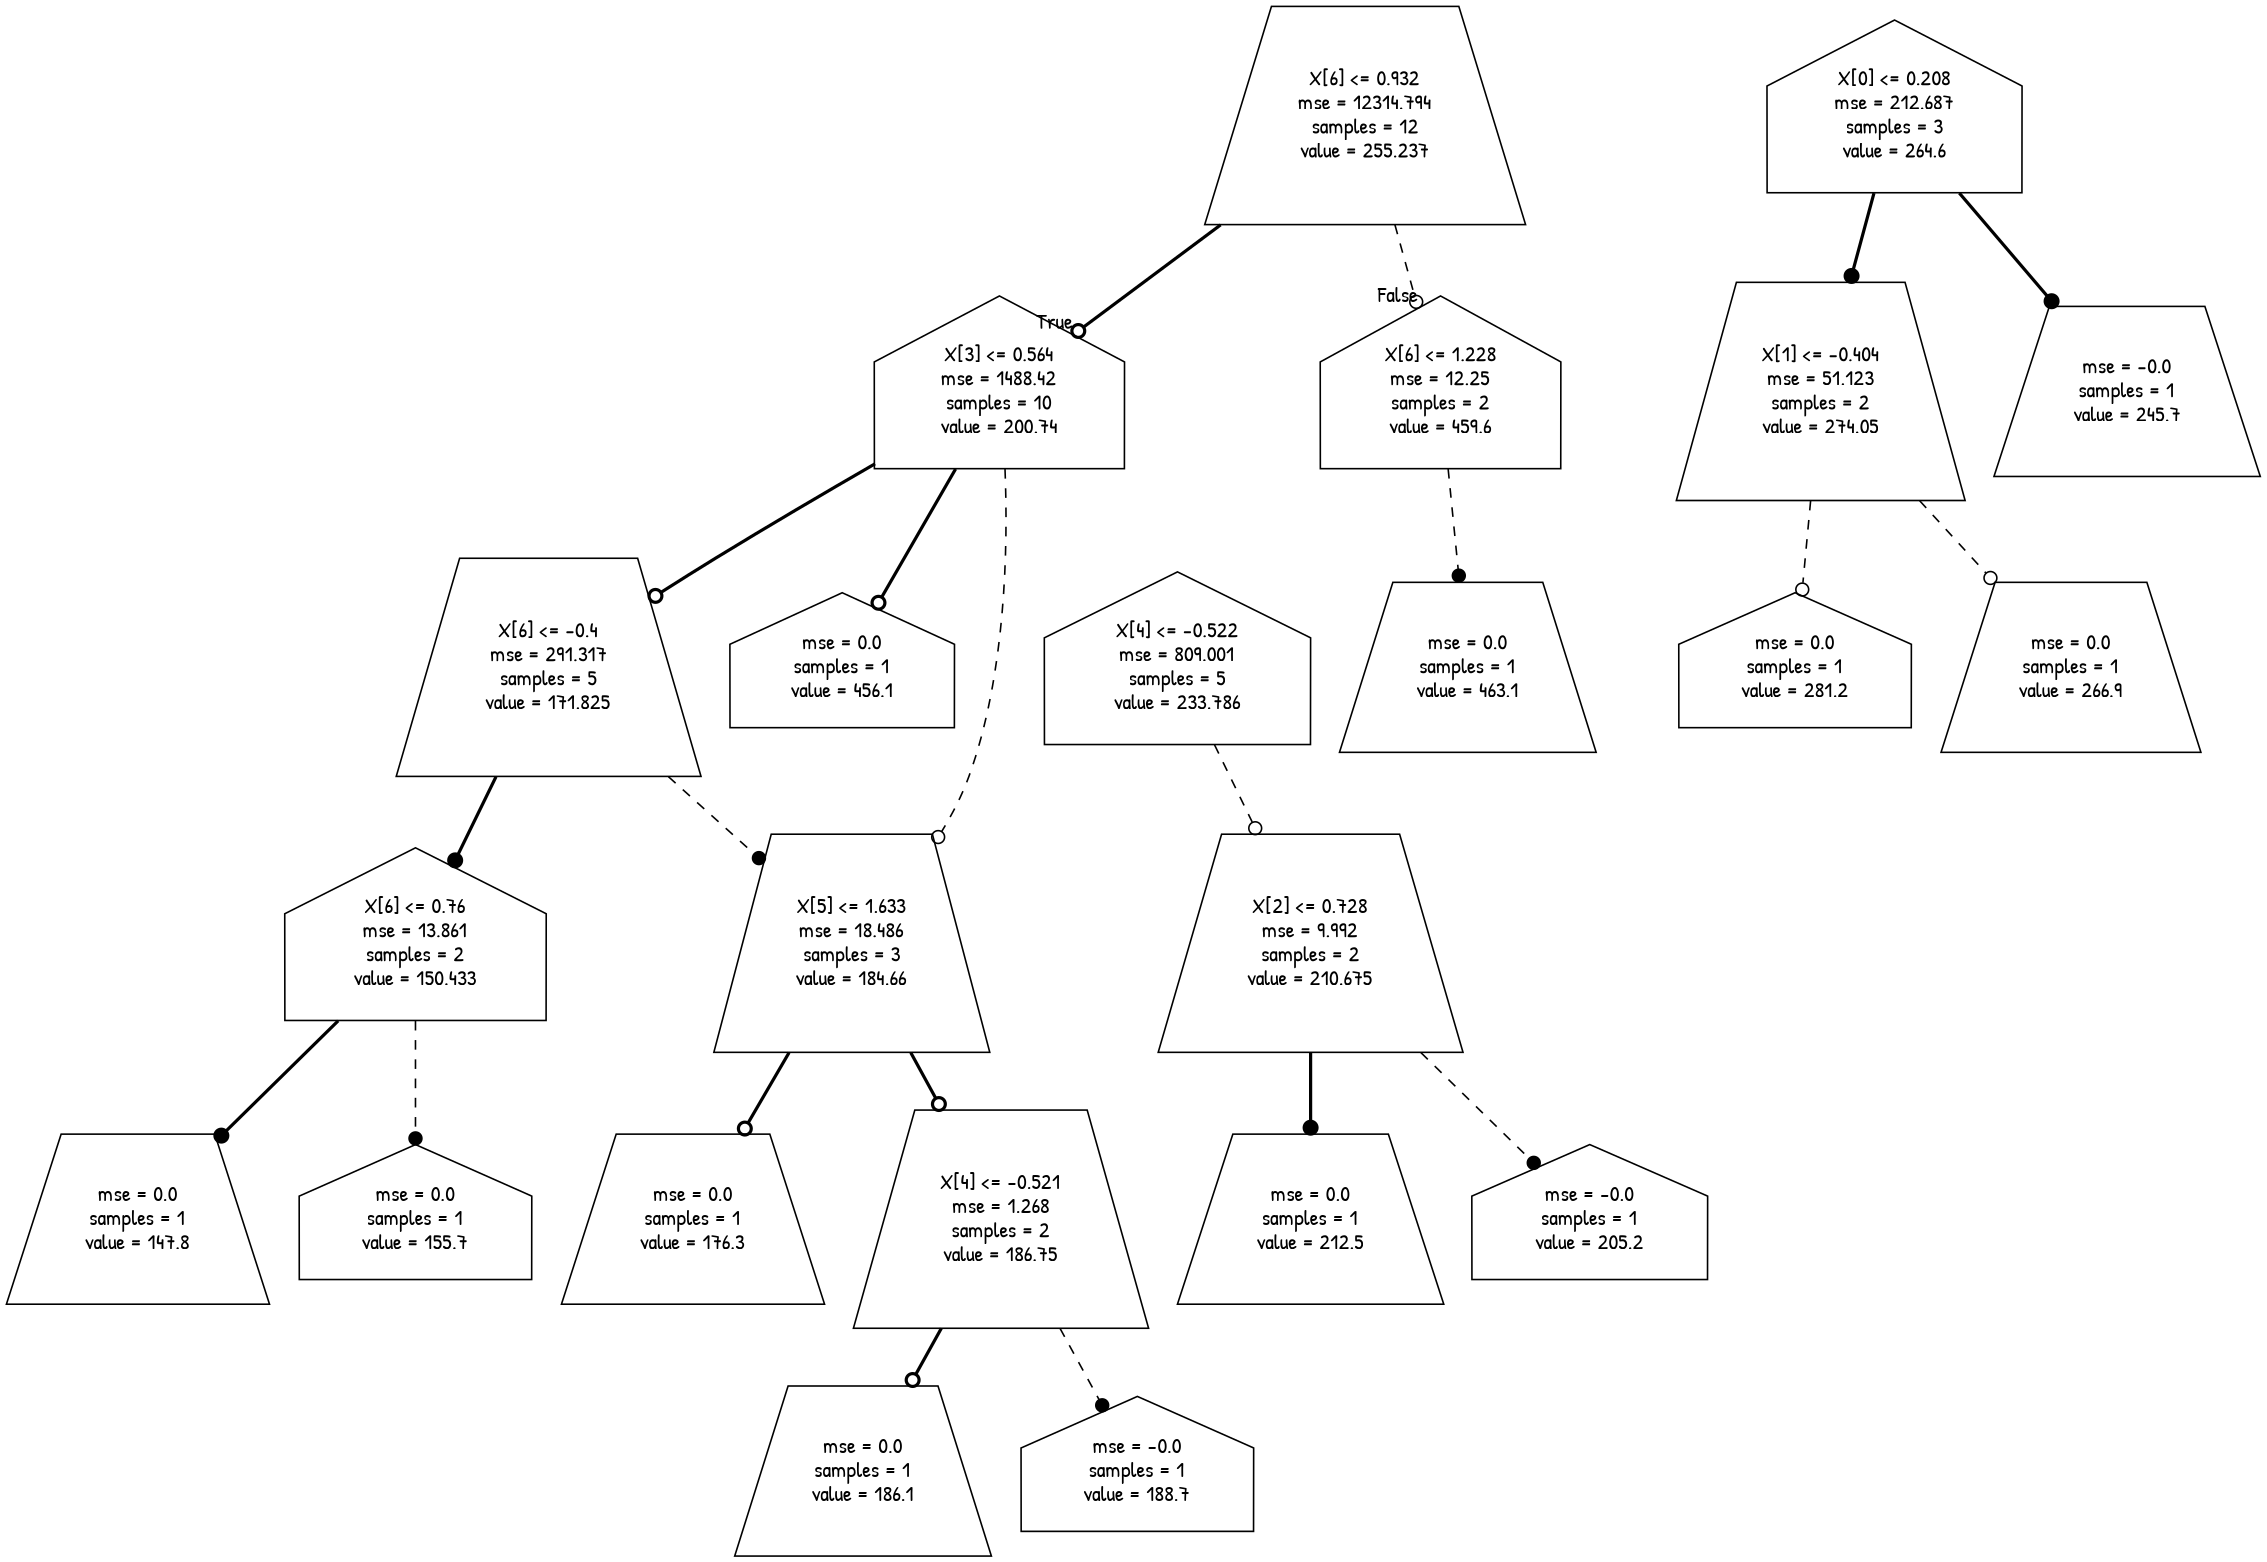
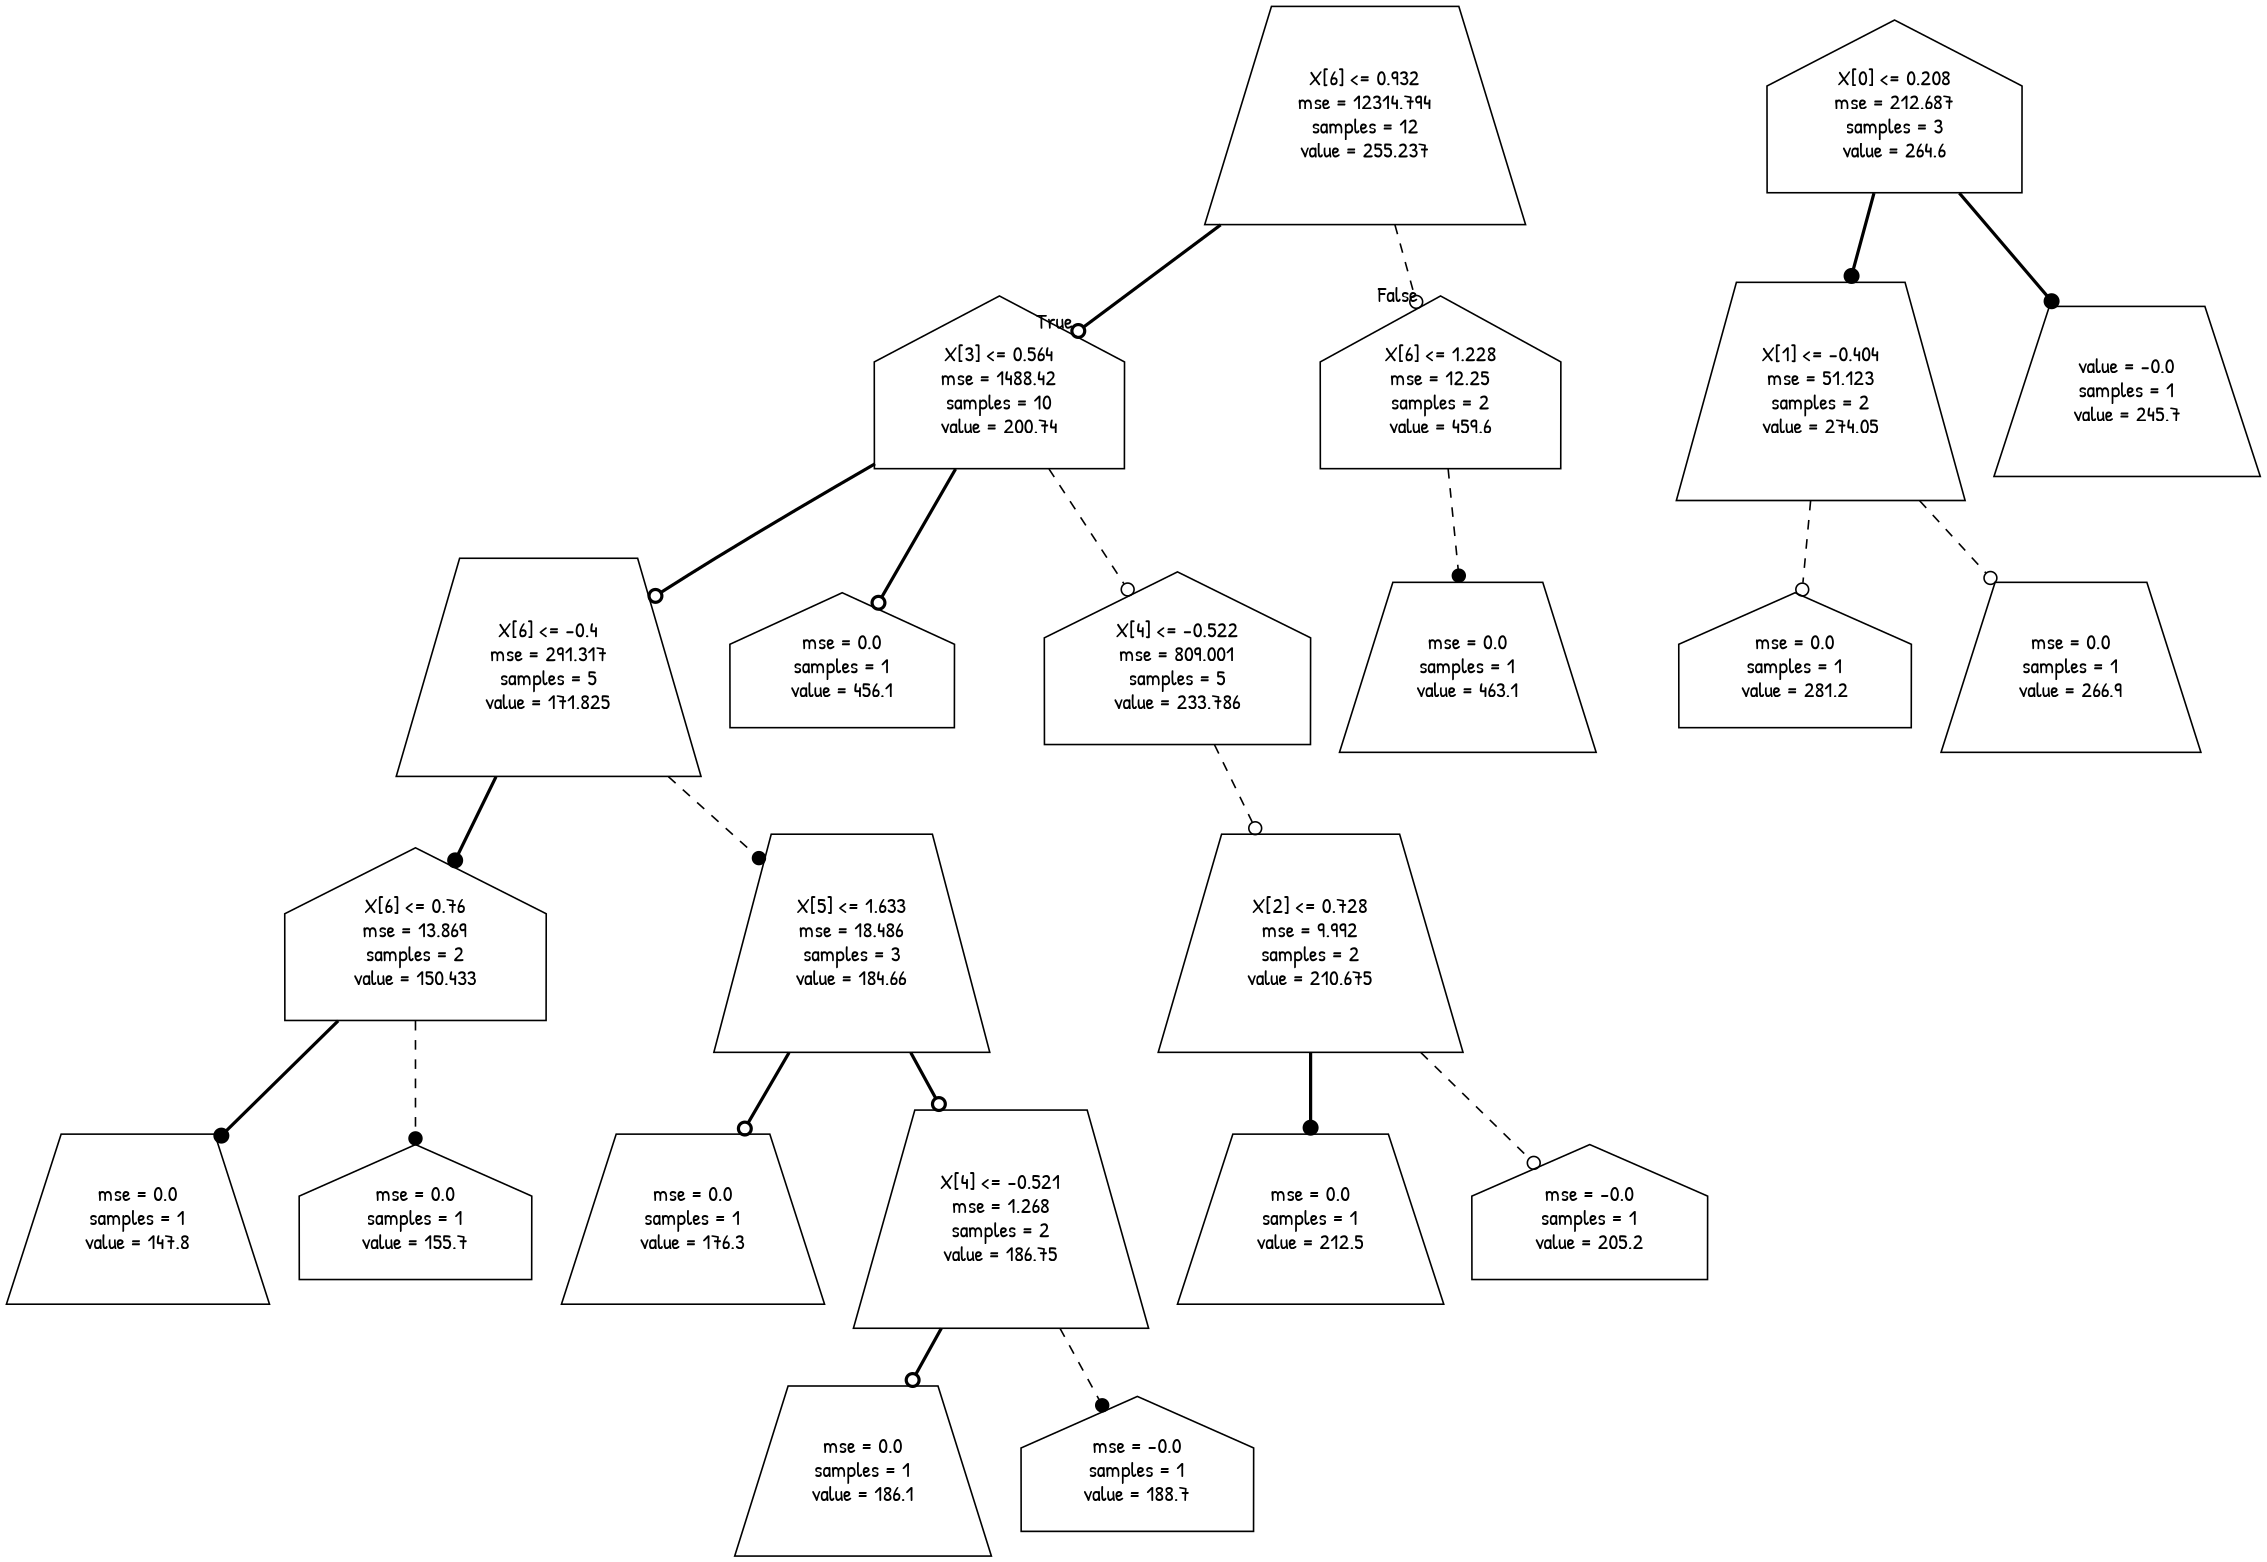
  digraph {
    fontname="Patrick Hand"
    node [fontname="Patrick Hand" shape=trapezium]
    edge [arrowhead=odot fontname="Patrick Hand" style=bold]
    n1 [label="X[6] <= 0.932\nmse = 12314.794\nsamples = 12\nvalue = 255.237"]
    n2 [label="X[3] <= 0.564\nmse = 1488.42\nsamples = 10\nvalue = 200.74" shape=house]
    n3 [label="X[6] <= 1.228\nmse = 12.25\nsamples = 2\nvalue = 459.6" shape=house]
    n4 [label="X[4] <= -0.522\nmse = 809.001\nsamples = 5\nvalue = 233.786" shape=house]
    n5 [label="X[6] <= -0.4\nmse = 291.317\nsamples = 5\nvalue = 171.825"]
    n6 [label="mse = 0.0\nsamples = 1\nvalue = 456.1" shape=house]
    n7 [label="mse = 0.0\nsamples = 1\nvalue = 463.1"]
    n8 [label="X[2] <= 0.728\nmse = 9.992\nsamples = 2\nvalue = 210.675"]
    n9 [label="X[5] <= 1.633\nmse = 18.486\nsamples = 3\nvalue = 184.66"]
-   n10 [label="X[6] <= 0.76\nmse = 13.861\nsamples = 2\nvalue = 150.433" shape=house]
+   n10 [label="X[6] <= 0.76\nmse = 13.869\nsamples = 2\nvalue = 150.433" shape=house]
    n11 [label="mse = 0.0\nsamples = 1\nvalue = 212.5"]
    n12 [label="mse = -0.0\nsamples = 1\nvalue = 205.2" shape=house]
    n13 [label="X[0] <= 0.208\nmse = 212.687\nsamples = 3\nvalue = 264.6" shape=house]
    n14 [label="X[1] <= -0.404\nmse = 51.123\nsamples = 2\nvalue = 274.05"]
-   n15 [label="mse = -0.0\nsamples = 1\nvalue = 245.7"]
+   n15 [label="value = -0.0\nsamples = 1\nvalue = 245.7"]
    n16 [label="mse = 0.0\nsamples = 1\nvalue = 281.2" shape=house]
    n17 [label="mse = 0.0\nsamples = 1\nvalue = 266.9"]
    n18 [label="mse = 0.0\nsamples = 1\nvalue = 176.3"]
    n19 [label="X[4] <= -0.521\nmse = 1.268\nsamples = 2\nvalue = 186.75"]
    n20 [label="mse = 0.0\nsamples = 1\nvalue = 147.8"]
    n21 [label="mse = 0.0\nsamples = 1\nvalue = 155.7" shape=house]
    n22 [label="mse = 0.0\nsamples = 1\nvalue = 186.1"]
    n23 [label="mse = -0.0\nsamples = 1\nvalue = 188.7" shape=house]
    n1 -> n2 [headlabel=True labelangle=45 labeldistance=2.5]
    n1 -> n3 [headlabel=False labelangle=-45 labeldistance=2.5 style=dashed]
-   n2 -> n9 [style=dashed]
+   n2 -> n4 [style=dashed]
    n2 -> n5
    n2 -> n6
    n3 -> n7 [arrowhead=dot style=dashed]
    n4 -> n8 [style=dashed]
    n5 -> n9 [arrowhead=dot style=dashed]
    n5 -> n10 [arrowhead=dot]
    n8 -> n11 [arrowhead=dot]
-   n8 -> n12 [arrowhead=dot style=dashed]
+   n8 -> n12 [style=dashed]
    n9 -> n18
    n9 -> n19
    n10 -> n20 [arrowhead=dot]
    n10 -> n21 [arrowhead=dot style=dashed]
    n13 -> n14 [arrowhead=dot]
    n13 -> n15 [arrowhead=dot]
    n14 -> n16 [style=dashed]
    n14 -> n17 [style=dashed]
    n19 -> n22
    n19 -> n23 [arrowhead=dot style=dashed]
  }
